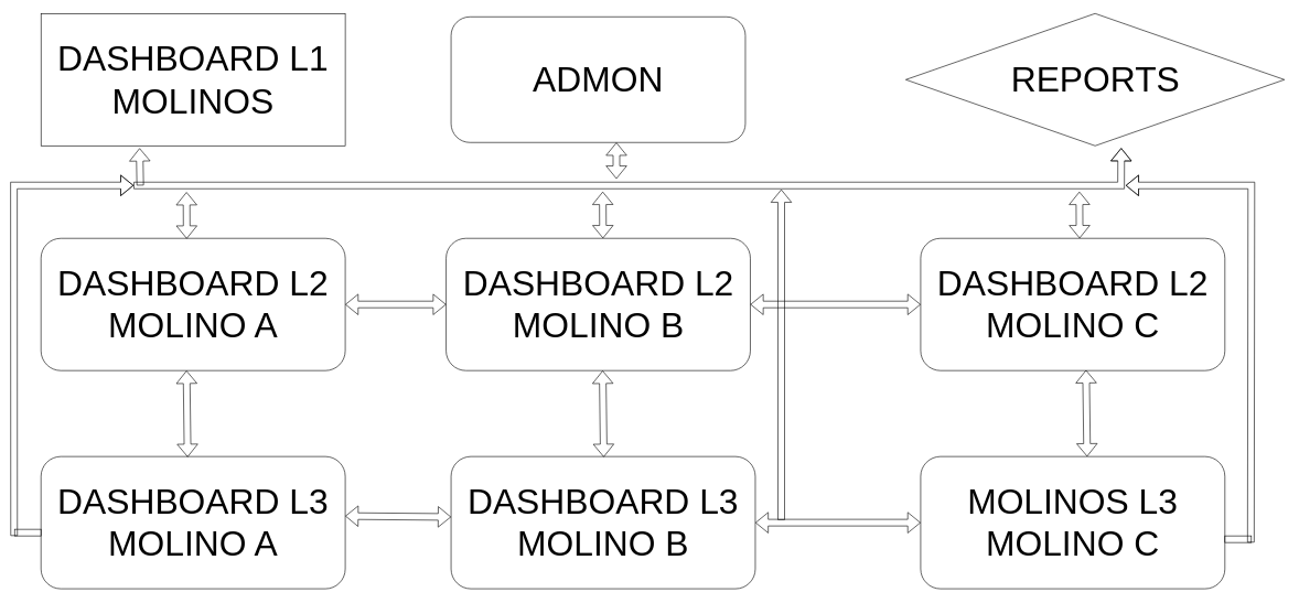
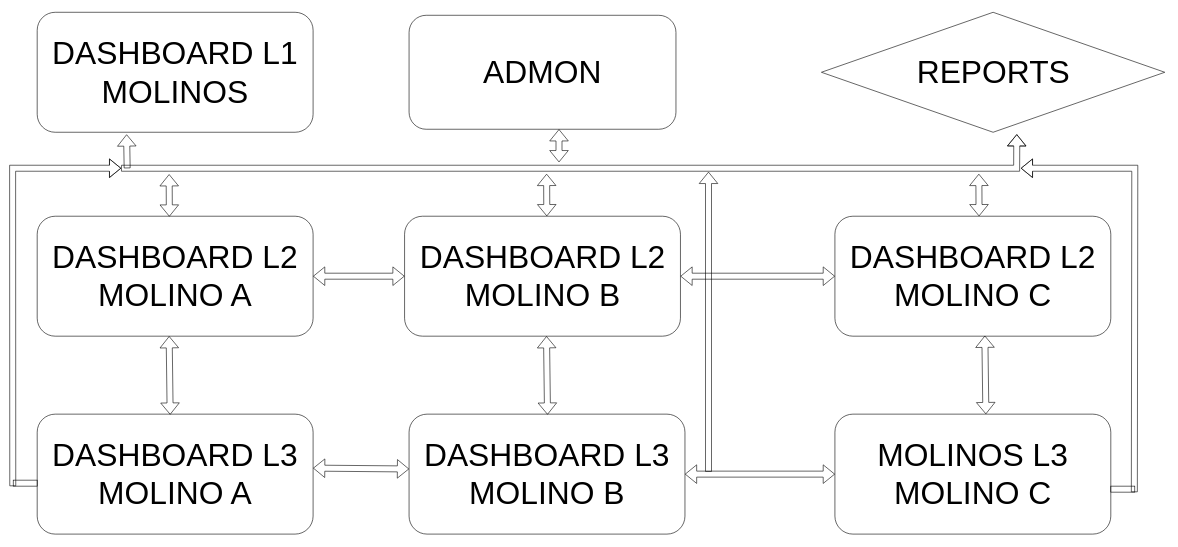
  <mxCell id="0" />
  <mxCell id="1" parent="0" />
- <mxCell id="2" value="DASHBOARD L1&lt;br&gt;MOLINOS" style="whiteSpace=wrap;html=1;shadow=0;sketch=0;strokeColor=#000000;fontSize=53;fillColor=none;rounded=0;" parent="1" vertex="1"><mxGeometry x="61" y="20" width="460" height="200" as="geometry" /></mxCell>
+ <mxCell id="2" value="DASHBOARD L1&lt;br&gt;MOLINOS" style="rounded=1;whiteSpace=wrap;html=1;shadow=0;sketch=0;strokeColor=#000000;fontSize=53;fillColor=none;" parent="1" vertex="1"><mxGeometry x="61" y="20" width="460" height="200" as="geometry" /></mxCell>
  <mxCell id="3" value="ADMON" style="whiteSpace=wrap;html=1;fontSize=53;fillColor=none;strokeColor=#000000;rounded=1;shadow=0;sketch=0;" parent="1" vertex="1"><mxGeometry x="681" y="25" width="445" height="190" as="geometry" /></mxCell>
  <mxCell id="4" value="REPORTS" style="rhombus;whiteSpace=wrap;html=1;fontSize=53;fillColor=none;strokeColor=#000000;shadow=0;sketch=0;" parent="1" vertex="1"><mxGeometry x="1368.5" y="20" width="572.5" height="200" as="geometry" /></mxCell>
  <mxCell id="5" value="DASHBOARD L2&lt;br&gt;MOLINO A" style="rounded=1;whiteSpace=wrap;html=1;shadow=0;sketch=0;strokeColor=#000000;fontSize=53;fillColor=none;" parent="1" vertex="1"><mxGeometry x="61" y="360" width="460" height="200" as="geometry" /></mxCell>
  <mxCell id="6" value="DASHBOARD L2&lt;br&gt;MOLINO B" style="rounded=1;whiteSpace=wrap;html=1;shadow=0;sketch=0;strokeColor=#000000;fontSize=53;fillColor=none;" parent="1" vertex="1"><mxGeometry x="673.5" y="360" width="460" height="200" as="geometry" /></mxCell>
  <mxCell id="7" value="DASHBOARD L2&lt;br&gt;MOLINO C" style="rounded=1;whiteSpace=wrap;html=1;shadow=0;sketch=0;strokeColor=#000000;fontSize=53;fillColor=none;" parent="1" vertex="1"><mxGeometry x="1391" y="360" width="460" height="200" as="geometry" /></mxCell>
  <mxCell id="8" value="DASHBOARD L3&lt;br&gt;MOLINO A" style="rounded=1;whiteSpace=wrap;html=1;shadow=0;sketch=0;strokeColor=#000000;fontSize=53;fillColor=none;" parent="1" vertex="1"><mxGeometry x="61" y="690" width="460" height="200" as="geometry" /></mxCell>
  <mxCell id="9" value="DASHBOARD L3&lt;br&gt;MOLINO B" style="rounded=1;whiteSpace=wrap;html=1;shadow=0;sketch=0;strokeColor=#000000;fontSize=53;fillColor=none;" parent="1" vertex="1"><mxGeometry x="681" y="690" width="460" height="200" as="geometry" /></mxCell>
  <mxCell id="10" value="MOLINOS L3&lt;br&gt;MOLINO C" style="rounded=1;whiteSpace=wrap;html=1;shadow=0;sketch=0;strokeColor=#000000;fontSize=53;fillColor=none;" parent="1" vertex="1"><mxGeometry x="1391" y="690" width="460" height="200" as="geometry" /></mxCell>
  <mxCell id="11" value="" style="shape=flexArrow;endArrow=classic;html=1;rounded=0;fontSize=53;entryX=0.569;entryY=1.017;entryDx=0;entryDy=0;entryPerimeter=0;" parent="1" target="4" edge="1"><mxGeometry width="50" height="50" relative="1" as="geometry"><mxPoint x="201" y="280" as="sourcePoint" /><mxPoint x="1691" y="260" as="targetPoint" /><Array as="points"><mxPoint x="1694" y="280" /></Array></mxGeometry></mxCell>
  <mxCell id="12" value="" style="shape=flexArrow;endArrow=classic;html=1;rounded=0;fontSize=53;entryX=0.324;entryY=1.018;entryDx=0;entryDy=0;entryPerimeter=0;" parent="1" target="2" edge="1"><mxGeometry width="50" height="50" relative="1" as="geometry"><mxPoint x="211" y="280" as="sourcePoint" /><mxPoint x="161" y="240" as="targetPoint" /></mxGeometry></mxCell>
  <mxCell id="13" value="" style="shape=flexArrow;endArrow=classic;startArrow=classic;html=1;rounded=0;fontSize=53;exitX=0.479;exitY=0.003;exitDx=0;exitDy=0;exitPerimeter=0;" parent="1" source="5" edge="1"><mxGeometry width="100" height="100" relative="1" as="geometry"><mxPoint x="-159" y="400" as="sourcePoint" /><mxPoint x="281" y="290" as="targetPoint" /></mxGeometry></mxCell>
  <mxCell id="14" value="" style="shape=flexArrow;endArrow=classic;startArrow=classic;html=1;rounded=0;fontSize=53;exitX=0.482;exitY=0.004;exitDx=0;exitDy=0;exitPerimeter=0;" parent="1" source="8" edge="1"><mxGeometry width="100" height="100" relative="1" as="geometry"><mxPoint x="281.34" y="630.6" as="sourcePoint" /><mxPoint x="281" y="560" as="targetPoint" /></mxGeometry></mxCell>
  <mxCell id="15" value="" style="shape=flexArrow;endArrow=classic;startArrow=classic;html=1;rounded=0;fontSize=53;exitX=0.479;exitY=0.003;exitDx=0;exitDy=0;exitPerimeter=0;" parent="1" edge="1"><mxGeometry width="100" height="100" relative="1" as="geometry"><mxPoint x="910.67" y="360" as="sourcePoint" /><mxPoint x="910.33" y="289.4" as="targetPoint" /></mxGeometry></mxCell>
  <mxCell id="16" value="" style="shape=flexArrow;endArrow=classic;startArrow=classic;html=1;rounded=0;fontSize=53;exitX=0.479;exitY=0.003;exitDx=0;exitDy=0;exitPerimeter=0;" parent="1" edge="1"><mxGeometry width="100" height="100" relative="1" as="geometry"><mxPoint x="1631.34" y="360" as="sourcePoint" /><mxPoint x="1631" y="289.4" as="targetPoint" /></mxGeometry></mxCell>
  <mxCell id="17" value="" style="shape=flexArrow;endArrow=classic;startArrow=classic;html=1;rounded=0;fontSize=53;exitX=0.482;exitY=0.004;exitDx=0;exitDy=0;exitPerimeter=0;" parent="1" edge="1"><mxGeometry width="100" height="100" relative="1" as="geometry"><mxPoint x="911.86" y="690.8" as="sourcePoint" /><mxPoint x="910.14" y="560" as="targetPoint" /></mxGeometry></mxCell>
  <mxCell id="18" value="" style="shape=flexArrow;endArrow=classic;startArrow=classic;html=1;rounded=0;fontSize=53;exitX=0.482;exitY=0.004;exitDx=0;exitDy=0;exitPerimeter=0;" parent="1" edge="1"><mxGeometry width="100" height="100" relative="1" as="geometry"><mxPoint x="1642.72" y="690" as="sourcePoint" /><mxPoint x="1641" y="559.2" as="targetPoint" /></mxGeometry></mxCell>
  <mxCell id="19" value="" style="group" parent="1" vertex="1" connectable="0"><mxGeometry x="1141" y="286" width="40" height="500" as="geometry" /></mxCell>
  <mxCell id="20" value="" style="shape=flexArrow;endArrow=classic;html=1;rounded=0;fontSize=53;" parent="19" edge="1"><mxGeometry width="50" height="50" relative="1" as="geometry"><mxPoint x="39.26" y="500" as="sourcePoint" /><mxPoint x="39.26" as="targetPoint" /></mxGeometry></mxCell>
  <mxCell id="21" value="" style="shape=flexArrow;endArrow=classic;html=1;rounded=0;fontSize=53;" parent="1" edge="1"><mxGeometry width="50" height="50" relative="1" as="geometry"><mxPoint x="1890.26" y="820" as="sourcePoint" /><mxPoint x="1701" y="280" as="targetPoint" /><Array as="points"><mxPoint x="1891" y="280" /></Array></mxGeometry></mxCell>
  <mxCell id="22" value="" style="rounded=0;whiteSpace=wrap;html=1;shadow=0;sketch=0;strokeColor=#000000;fontSize=53;fillColor=none;" parent="1" vertex="1"><mxGeometry x="1851" y="810" width="40" height="10" as="geometry" /></mxCell>
  <mxCell id="23" value="" style="shape=flexArrow;endArrow=classic;startArrow=classic;html=1;rounded=0;fontSize=53;" parent="1" edge="1"><mxGeometry width="100" height="100" relative="1" as="geometry"><mxPoint x="931" y="270" as="sourcePoint" /><mxPoint x="931" y="215" as="targetPoint" /></mxGeometry></mxCell>
  <mxCell id="24" value="" style="rounded=0;whiteSpace=wrap;html=1;shadow=0;sketch=0;strokeColor=#000000;fontSize=53;fillColor=none;" parent="1" vertex="1"><mxGeometry x="21" y="800" width="40" height="10" as="geometry" /></mxCell>
  <mxCell id="25" value="" style="shape=flexArrow;endArrow=classic;html=1;rounded=0;fontSize=53;" parent="1" edge="1"><mxGeometry width="50" height="50" relative="1" as="geometry"><mxPoint x="20.26" y="810" as="sourcePoint" /><mxPoint x="201" y="280" as="targetPoint" /><Array as="points"><mxPoint x="20" y="280" /></Array></mxGeometry></mxCell>
  <mxCell id="26" value="" style="shape=flexArrow;endArrow=classic;startArrow=classic;html=1;rounded=0;fontSize=53;exitX=1;exitY=0.5;exitDx=0;exitDy=0;entryX=0;entryY=0.5;entryDx=0;entryDy=0;" edge="1" parent="1" source="5" target="6"><mxGeometry width="100" height="100" relative="1" as="geometry"><mxPoint x="612.72" y="525.4" as="sourcePoint" /><mxPoint x="611" y="394.6" as="targetPoint" /></mxGeometry></mxCell>
  <mxCell id="27" value="" style="shape=flexArrow;endArrow=classic;startArrow=classic;html=1;rounded=0;fontSize=53;exitX=1;exitY=0.5;exitDx=0;exitDy=0;entryX=0;entryY=0.457;entryDx=0;entryDy=0;entryPerimeter=0;" edge="1" parent="1" target="9"><mxGeometry width="100" height="100" relative="1" as="geometry"><mxPoint x="521" y="780" as="sourcePoint" /><mxPoint x="673.5" y="780" as="targetPoint" /></mxGeometry></mxCell>
  <mxCell id="28" value="" style="shape=flexArrow;endArrow=classic;startArrow=classic;html=1;rounded=0;exitX=1;exitY=0.5;exitDx=0;exitDy=0;" edge="1" parent="1" source="9" target="10"><mxGeometry width="100" height="100" relative="1" as="geometry"><mxPoint x="1221" y="880" as="sourcePoint" /><mxPoint x="1321" y="780" as="targetPoint" /></mxGeometry></mxCell>
  <mxCell id="29" value="" style="shape=flexArrow;endArrow=classic;startArrow=classic;html=1;rounded=0;fontSize=53;entryX=0;entryY=0.5;entryDx=0;entryDy=0;exitX=1;exitY=0.5;exitDx=0;exitDy=0;" edge="1" parent="1" source="6" target="7"><mxGeometry width="100" height="100" relative="1" as="geometry"><mxPoint x="1141" y="470" as="sourcePoint" /><mxPoint x="1391" y="470" as="targetPoint" /></mxGeometry></mxCell>
